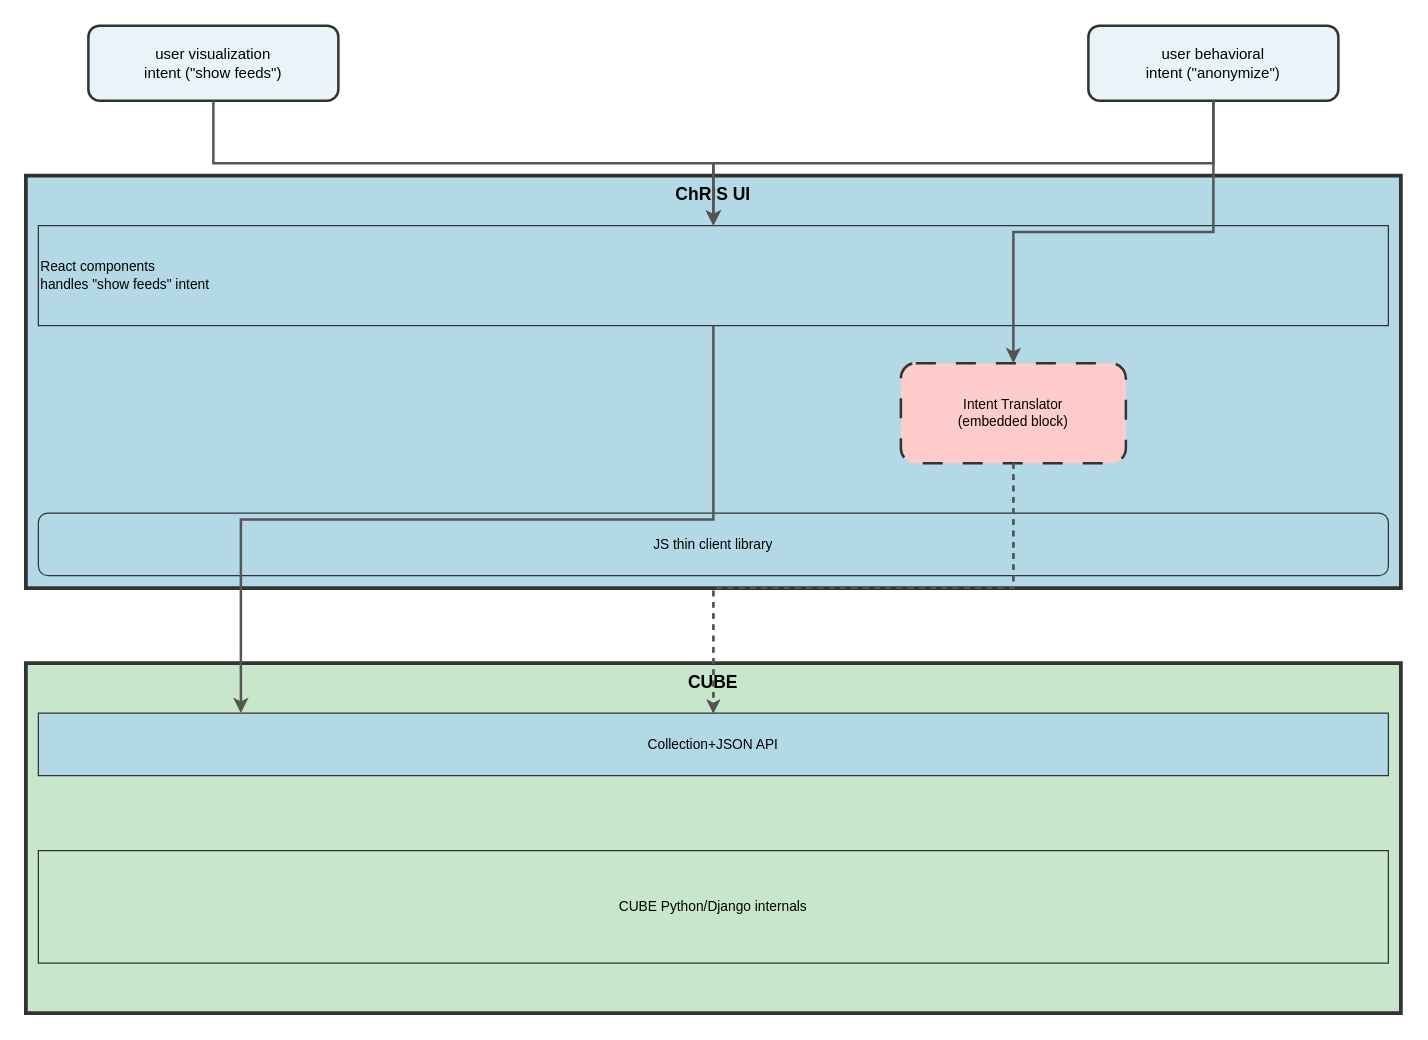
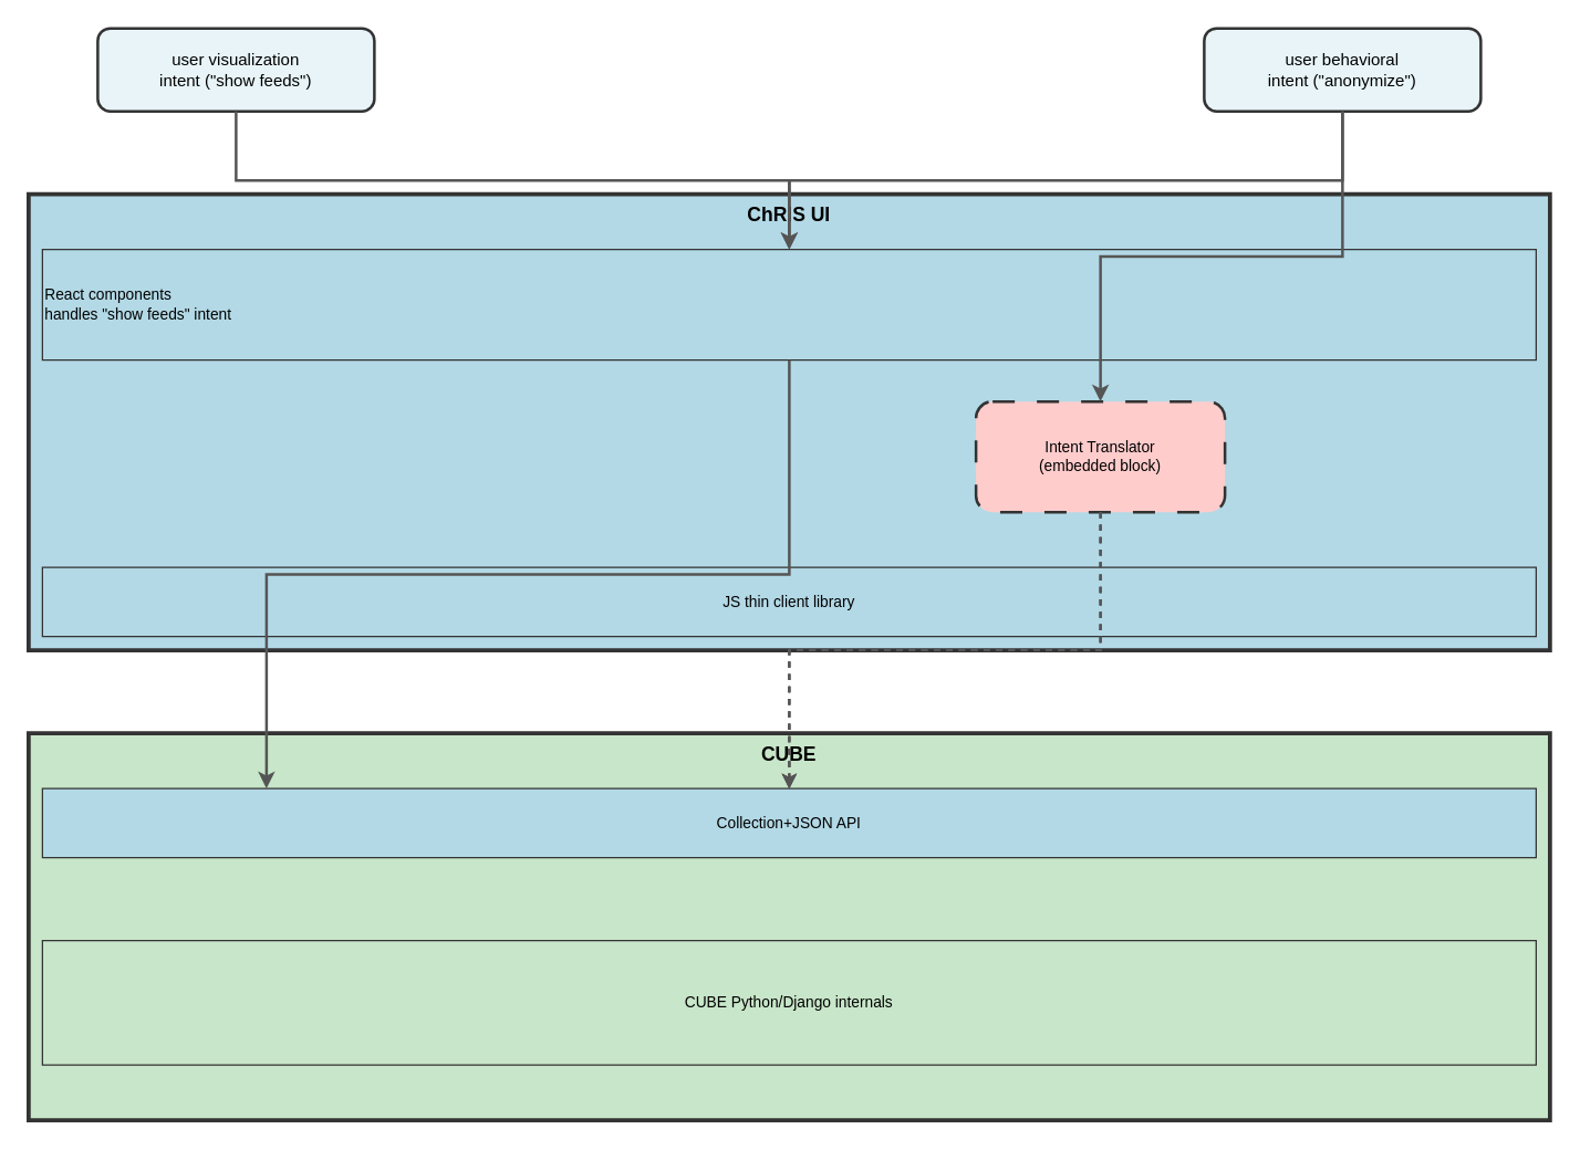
  <mxCell id="0" />
  <mxCell id="1" parent="0" />
  <mxCell id="2" value="user visualization&#10;intent (&quot;show feeds&quot;)" style="rounded=1;whiteSpace=wrap;html=1;fillColor=#E8F4F8;strokeColor=#333333;strokeWidth=2;fontSize=12;align=center;" vertex="1" parent="1"><mxGeometry x="70" y="20" width="200" height="60" as="geometry" /></mxCell>
  <mxCell id="3" value="user behavioral&#10;intent (&quot;anonymize&quot;)" style="rounded=1;whiteSpace=wrap;html=1;fillColor=#E8F4F8;strokeColor=#333333;strokeWidth=2;fontSize=12;align=center;" vertex="1" parent="1"><mxGeometry x="870" y="20" width="200" height="60" as="geometry" /></mxCell>
  <mxCell id="4" value="ChRIS UI" style="rounded=0;whiteSpace=wrap;html=1;fillColor=#B3D9E6;strokeColor=#333333;strokeWidth=3;fontSize=14;fontStyle=1;verticalAlign=top;align=center;" vertex="1" parent="1"><mxGeometry x="20" y="140" width="1100" height="330" as="geometry" /></mxCell>
  <mxCell id="5" value="React components&#10;handles &quot;show feeds&quot; intent" style="rounded=0;whiteSpace=wrap;html=1;fillColor=#B3D9E6;strokeColor=#333333;strokeWidth=1;fontSize=11;align=left;verticalAlign=middle;" vertex="1" parent="1"><mxGeometry x="30" y="180" width="1080" height="80" as="geometry" /></mxCell>
- <mxCell id="6" value="Intent Translator&#10;(embedded block)" style="rounded=1;whiteSpace=wrap;html=1;fillColor=#FFCCCC;strokeColor=#333333;strokeWidth=2;fontSize=11;align=center;dashed=1;dashPattern=8 8;" vertex="1" parent="1"><mxGeometry x="720" y="290" width="180" height="80" as="geometry" /></mxCell>
- <mxCell id="7" value="JS thin client library" style="whiteSpace=wrap;html=1;fillColor=#B3D9E6;strokeColor=#333333;strokeWidth=1;fontSize=11;align=center;rounded=1;" vertex="1" parent="1"><mxGeometry x="30" y="410" width="1080" height="50" as="geometry" /></mxCell>
+ <mxCell id="6" value="Intent Translator&#10;(embedded block)" style="rounded=1;whiteSpace=wrap;html=1;fillColor=#FFCCCC;strokeColor=#333333;strokeWidth=2;fontSize=11;align=center;dashed=1;dashPattern=8 8;" vertex="1" parent="1"><mxGeometry x="705" y="290" width="180" height="80" as="geometry" /></mxCell>
+ <mxCell id="7" value="JS thin client library" style="rounded=0;whiteSpace=wrap;html=1;fillColor=#B3D9E6;strokeColor=#333333;strokeWidth=1;fontSize=11;align=center;" vertex="1" parent="1"><mxGeometry x="30" y="410" width="1080" height="50" as="geometry" /></mxCell>
  <mxCell id="8" value="CUBE" style="rounded=0;whiteSpace=wrap;html=1;fillColor=#C8E6C9;strokeColor=#333333;strokeWidth=3;fontSize=14;fontStyle=1;verticalAlign=top;align=center;" vertex="1" parent="1"><mxGeometry x="20" y="530" width="1100" height="280" as="geometry" /></mxCell>
  <mxCell id="9" value="Collection+JSON API" style="rounded=0;whiteSpace=wrap;html=1;fillColor=#b3d9e6;strokeColor=#333333;strokeWidth=1;fontSize=11;align=center;" vertex="1" parent="1"><mxGeometry x="30" y="570" width="1080" height="50" as="geometry" /></mxCell>
  <mxCell id="10" value="CUBE Python/Django internals" style="rounded=0;whiteSpace=wrap;html=1;fillColor=#C8E6C9;strokeColor=#333333;strokeWidth=1;fontSize=11;align=center;" vertex="1" parent="1"><mxGeometry x="30" y="680" width="1080" height="90" as="geometry" /></mxCell>
  <mxCell id="11" style="edgeStyle=orthogonalEdgeStyle;rounded=0;orthogonalLoop=1;jettySize=auto;html=1;strokeColor=#555555;strokeWidth=2;endArrow=classic;endFill=1;" edge="1" parent="1" source="2" target="5"><mxGeometry relative="1" as="geometry" /></mxCell>
  <mxCell id="12" style="edgeStyle=orthogonalEdgeStyle;rounded=0;orthogonalLoop=1;jettySize=auto;html=1;strokeColor=#555555;strokeWidth=2;endArrow=classic;endFill=1;" edge="1" parent="1" source="3" target="5"><mxGeometry relative="1" as="geometry" /></mxCell>
  <mxCell id="13" style="edgeStyle=orthogonalEdgeStyle;rounded=0;orthogonalLoop=1;jettySize=auto;html=1;entryX=0.15;entryY=0;entryDx=0;entryDy=0;strokeColor=#555555;strokeWidth=2;endArrow=classic;endFill=1;" edge="1" parent="1" source="5" target="9"><mxGeometry relative="1" as="geometry"><mxPoint x="170" y="260" as="sourcePoint" /><mxPoint x="170" y="570" as="targetPoint" /></mxGeometry></mxCell>
  <mxCell id="14" style="edgeStyle=orthogonalEdgeStyle;rounded=0;orthogonalLoop=1;jettySize=auto;html=1;strokeColor=#555555;strokeWidth=2;endArrow=classic;endFill=1;" edge="1" parent="1" source="3" target="6"><mxGeometry relative="1" as="geometry" /></mxCell>
  <mxCell id="15" style="edgeStyle=orthogonalEdgeStyle;rounded=0;orthogonalLoop=1;jettySize=auto;html=1;strokeColor=#555555;strokeWidth=1.5;endArrow=classic;endFill=1;dashed=1;" edge="1" parent="1" source="6" target="9"><mxGeometry relative="1" as="geometry"><mxPoint x="810" y="370" as="sourcePoint" /><mxPoint x="520" y="570" as="targetPoint" /></mxGeometry></mxCell>
  <mxCell id="16" style="edgeStyle=orthogonalEdgeStyle;rounded=0;orthogonalLoop=1;jettySize=auto;html=1;strokeColor=#555555;strokeWidth=1.5;endArrow=classic;endFill=1;dashed=1;" edge="1" parent="1" source="6" target="9"><mxGeometry relative="1" as="geometry"><mxPoint x="800" y="370" as="sourcePoint" /><mxPoint x="540" y="570" as="targetPoint" /></mxGeometry></mxCell>
  <mxCell id="17" style="edgeStyle=orthogonalEdgeStyle;rounded=0;orthogonalLoop=1;jettySize=auto;html=1;strokeColor=#555555;strokeWidth=1.5;endArrow=classic;endFill=1;dashed=1;" edge="1" parent="1" source="6" target="9"><mxGeometry relative="1" as="geometry"><mxPoint x="820" y="370" as="sourcePoint" /><mxPoint x="560" y="570" as="targetPoint" /></mxGeometry></mxCell>
  <mxCell id="18" style="edgeStyle=orthogonalEdgeStyle;rounded=0;orthogonalLoop=1;jettySize=auto;html=1;strokeColor=#555555;strokeWidth=1.5;endArrow=classic;endFill=1;dashed=1;" edge="1" parent="1" source="6" target="9"><mxGeometry relative="1" as="geometry"><mxPoint x="830" y="370" as="sourcePoint" /><mxPoint x="580" y="570" as="targetPoint" /></mxGeometry></mxCell>
